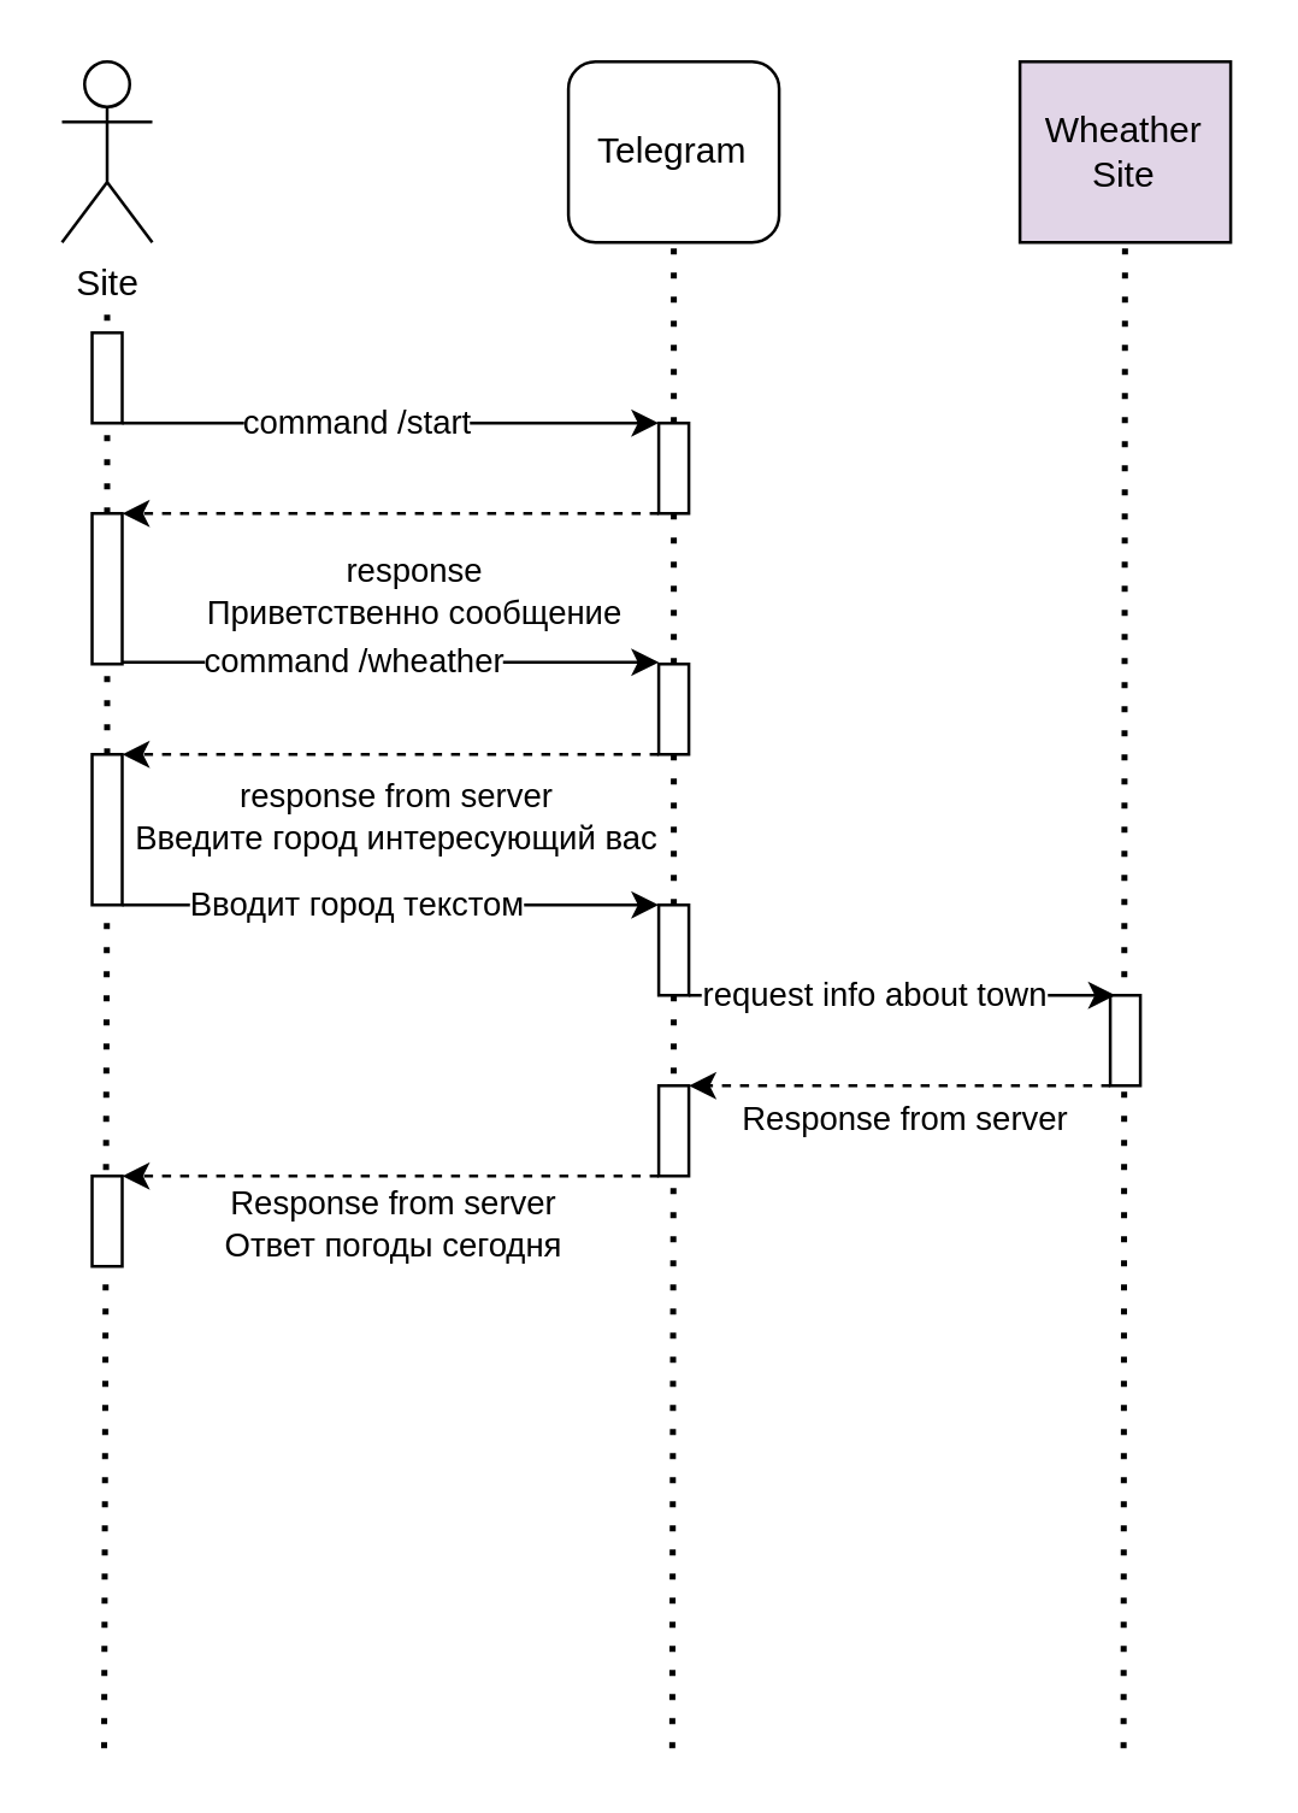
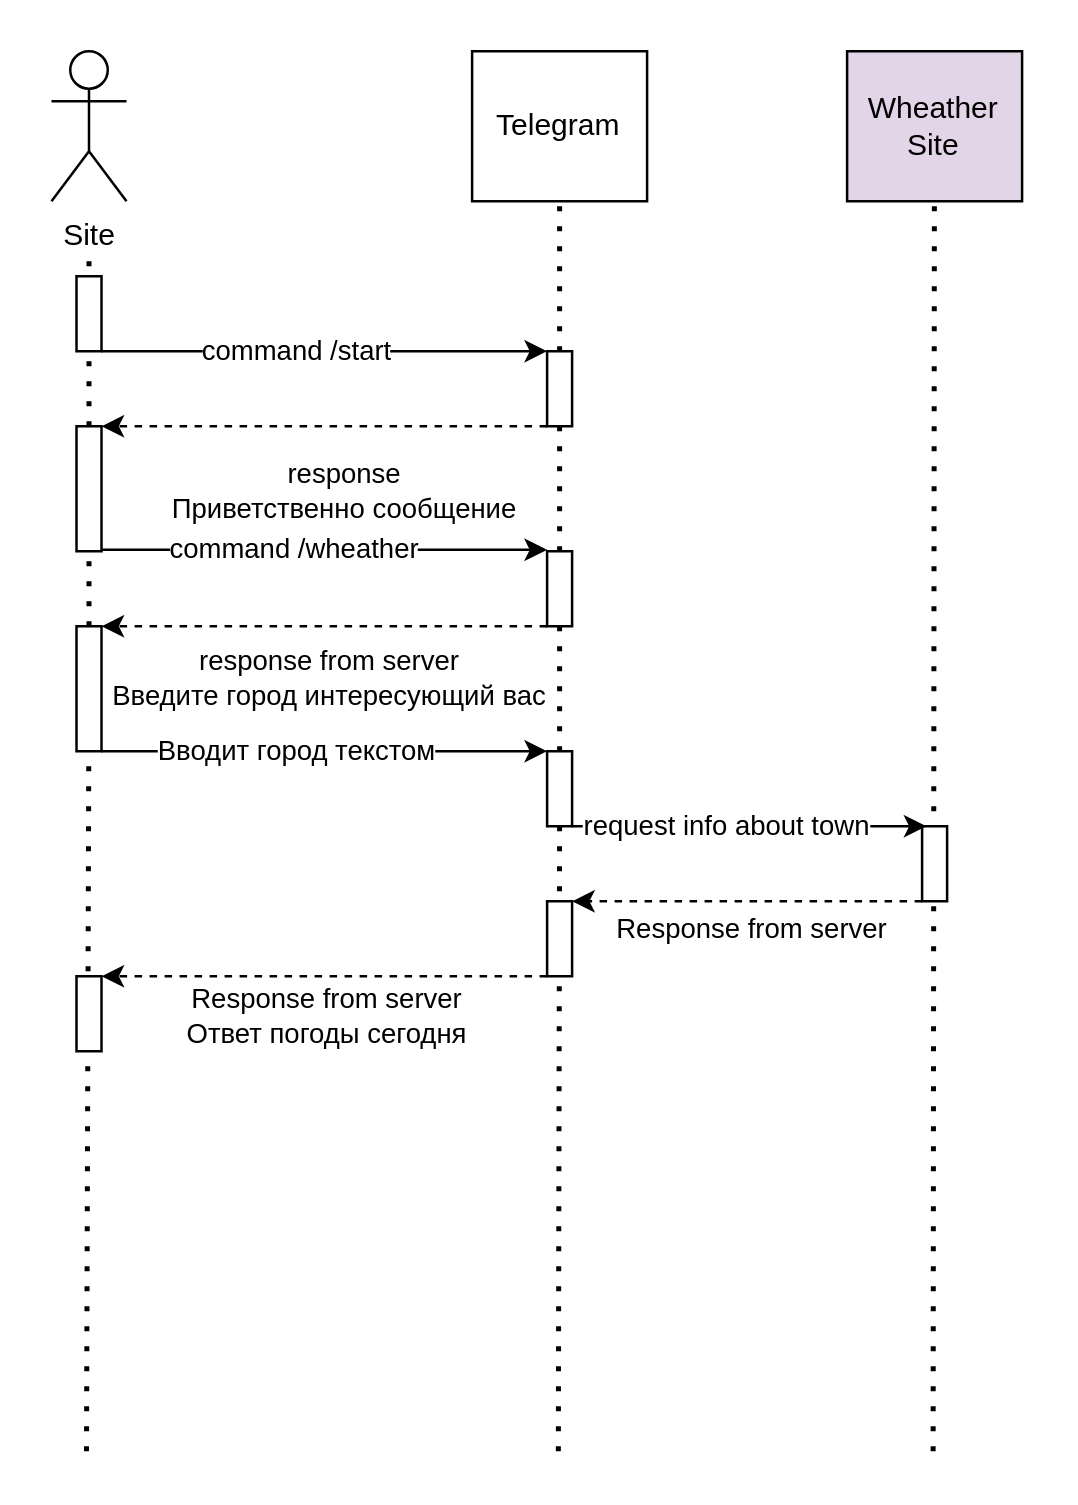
  <mxCell id="0" />
  <mxCell id="1" parent="0" />
  <mxCell id="2" value="Site" style="shape=umlActor;verticalLabelPosition=bottom;verticalAlign=top;html=1;outlineConnect=0;" vertex="1" parent="1"><mxGeometry x="20" y="20" width="30" height="60" as="geometry" /></mxCell>
- <mxCell id="3" value="Telegram" style="whiteSpace=wrap;html=1;rounded=1;" vertex="1" parent="1"><mxGeometry x="188.24" y="20" width="70" height="60" as="geometry" /></mxCell>
+ <mxCell id="3" value="Telegram" style="rounded=0;whiteSpace=wrap;html=1;" vertex="1" parent="1"><mxGeometry x="188.24" y="20" width="70" height="60" as="geometry" /></mxCell>
  <mxCell id="4" value="Wheather Site" style="rounded=0;whiteSpace=wrap;html=1;fillColor=#e1d5e7;" vertex="1" parent="1"><mxGeometry x="338.24" y="20" width="70" height="60" as="geometry" /></mxCell>
  <mxCell id="5" value="" style="endArrow=none;dashed=1;html=1;dashPattern=1 3;strokeWidth=2;rounded=0;startArrow=none;" edge="1" parent="1" source="22"><mxGeometry width="50" height="50" relative="1" as="geometry"><mxPoint x="34" y="580" as="sourcePoint" /><mxPoint x="35" y="100" as="targetPoint" /></mxGeometry></mxCell>
  <mxCell id="6" value="" style="endArrow=none;dashed=1;html=1;dashPattern=1 3;strokeWidth=2;rounded=0;entryX=0.5;entryY=1;entryDx=0;entryDy=0;startArrow=none;" edge="1" parent="1" source="13" target="3"><mxGeometry width="50" height="50" relative="1" as="geometry"><mxPoint x="222.74" y="580" as="sourcePoint" /><mxPoint x="223.74" y="100" as="targetPoint" /></mxGeometry></mxCell>
  <mxCell id="7" value="" style="endArrow=none;dashed=1;html=1;dashPattern=1 3;strokeWidth=2;rounded=0;entryX=0.5;entryY=1;entryDx=0;entryDy=0;" edge="1" parent="1"><mxGeometry width="50" height="50" relative="1" as="geometry"><mxPoint x="372.65" y="580" as="sourcePoint" /><mxPoint x="373.15" y="80" as="targetPoint" /></mxGeometry></mxCell>
  <mxCell id="8" style="edgeStyle=orthogonalEdgeStyle;rounded=0;orthogonalLoop=1;jettySize=auto;html=1;exitX=1;exitY=1;exitDx=0;exitDy=0;entryX=0;entryY=0;entryDx=0;entryDy=0;" edge="1" parent="1" source="10" target="13"><mxGeometry relative="1" as="geometry"><Array as="points"><mxPoint x="150" y="140" /><mxPoint x="150" y="140" /></Array></mxGeometry></mxCell>
  <mxCell id="9" value="command /start" style="edgeLabel;html=1;align=center;verticalAlign=middle;resizable=0;points=[];" vertex="1" connectable="0" parent="8"><mxGeometry x="-0.133" y="1" relative="1" as="geometry"><mxPoint as="offset" /></mxGeometry></mxCell>
  <mxCell id="10" value="" style="rounded=0;whiteSpace=wrap;html=1;" vertex="1" parent="1"><mxGeometry x="30" y="110" width="10" height="30" as="geometry" /></mxCell>
  <mxCell id="11" style="edgeStyle=orthogonalEdgeStyle;rounded=0;orthogonalLoop=1;jettySize=auto;html=1;exitX=0;exitY=1;exitDx=0;exitDy=0;entryX=1;entryY=0;entryDx=0;entryDy=0;dashed=1;" edge="1" parent="1" source="13" target="15"><mxGeometry relative="1" as="geometry"><Array as="points"><mxPoint x="70" y="170" /><mxPoint x="70" y="170" /></Array></mxGeometry></mxCell>
  <mxCell id="12" value="response&lt;br&gt;Приветственно сообщение" style="edgeLabel;html=1;align=center;verticalAlign=middle;resizable=0;points=[];" vertex="1" connectable="0" parent="11"><mxGeometry x="-0.082" y="-1" relative="1" as="geometry"><mxPoint y="26" as="offset" /></mxGeometry></mxCell>
  <mxCell id="13" value="" style="rounded=0;whiteSpace=wrap;html=1;" vertex="1" parent="1"><mxGeometry x="218.24" y="140" width="10" height="30" as="geometry" /></mxCell>
  <mxCell id="14" value="" style="endArrow=none;dashed=1;html=1;dashPattern=1 3;strokeWidth=2;rounded=0;entryX=0.5;entryY=1;entryDx=0;entryDy=0;startArrow=none;" edge="1" parent="1" source="18" target="13"><mxGeometry width="50" height="50" relative="1" as="geometry"><mxPoint x="222.74" y="580" as="sourcePoint" /><mxPoint x="223.24" y="80" as="targetPoint" /></mxGeometry></mxCell>
  <mxCell id="15" value="" style="rounded=0;whiteSpace=wrap;html=1;" vertex="1" parent="1"><mxGeometry x="30" y="170" width="10" height="50" as="geometry" /></mxCell>
  <mxCell id="16" style="edgeStyle=orthogonalEdgeStyle;rounded=0;orthogonalLoop=1;jettySize=auto;html=1;exitX=0;exitY=1;exitDx=0;exitDy=0;entryX=1;entryY=0;entryDx=0;entryDy=0;dashed=1;" edge="1" parent="1" source="18" target="22"><mxGeometry relative="1" as="geometry"><Array as="points"><mxPoint x="80" y="250" /><mxPoint x="80" y="250" /></Array></mxGeometry></mxCell>
  <mxCell id="17" value="response from server&lt;br&gt;Введите город интересующий вас" style="edgeLabel;html=1;align=center;verticalAlign=middle;resizable=0;points=[];" vertex="1" connectable="0" parent="16"><mxGeometry x="0.146" relative="1" as="geometry"><mxPoint x="14" y="20" as="offset" /></mxGeometry></mxCell>
  <mxCell id="18" value="" style="rounded=0;whiteSpace=wrap;html=1;" vertex="1" parent="1"><mxGeometry x="218.24" y="220" width="10" height="30" as="geometry" /></mxCell>
  <mxCell id="19" value="" style="endArrow=none;dashed=1;html=1;dashPattern=1 3;strokeWidth=2;rounded=0;entryX=0.5;entryY=1;entryDx=0;entryDy=0;startArrow=none;" edge="1" parent="1" source="24" target="18"><mxGeometry width="50" height="50" relative="1" as="geometry"><mxPoint x="222.74" y="580" as="sourcePoint" /><mxPoint x="223.24" y="170" as="targetPoint" /></mxGeometry></mxCell>
  <mxCell id="20" style="edgeStyle=orthogonalEdgeStyle;rounded=0;orthogonalLoop=1;jettySize=auto;html=1;exitX=1;exitY=1;exitDx=0;exitDy=0;entryX=0;entryY=0;entryDx=0;entryDy=0;" edge="1" parent="1"><mxGeometry relative="1" as="geometry"><mxPoint x="40" y="219.43" as="sourcePoint" /><mxPoint x="218.24" y="219.43" as="targetPoint" /><Array as="points"><mxPoint x="150" y="219.43" /><mxPoint x="150" y="219.43" /></Array></mxGeometry></mxCell>
  <mxCell id="21" value="command /wheather" style="edgeLabel;html=1;align=center;verticalAlign=middle;resizable=0;points=[];" vertex="1" connectable="0" parent="20"><mxGeometry x="-0.133" y="1" relative="1" as="geometry"><mxPoint as="offset" /></mxGeometry></mxCell>
  <mxCell id="22" value="" style="rounded=0;whiteSpace=wrap;html=1;" vertex="1" parent="1"><mxGeometry x="30" y="250" width="10" height="50" as="geometry" /></mxCell>
  <mxCell id="23" value="" style="endArrow=none;dashed=1;html=1;dashPattern=1 3;strokeWidth=2;rounded=0;" edge="1" parent="1" target="22"><mxGeometry width="50" height="50" relative="1" as="geometry"><mxPoint x="34" y="580" as="sourcePoint" /><mxPoint x="35" y="100" as="targetPoint" /></mxGeometry></mxCell>
  <mxCell id="24" value="" style="rounded=0;whiteSpace=wrap;html=1;" vertex="1" parent="1"><mxGeometry x="218.24" y="300" width="10" height="30" as="geometry" /></mxCell>
  <mxCell id="25" value="" style="endArrow=none;dashed=1;html=1;dashPattern=1 3;strokeWidth=2;rounded=0;entryX=0.5;entryY=1;entryDx=0;entryDy=0;" edge="1" parent="1" target="24"><mxGeometry width="50" height="50" relative="1" as="geometry"><mxPoint x="222.74" y="580" as="sourcePoint" /><mxPoint x="223.24" y="250" as="targetPoint" /></mxGeometry></mxCell>
  <mxCell id="26" style="edgeStyle=orthogonalEdgeStyle;rounded=0;orthogonalLoop=1;jettySize=auto;html=1;entryX=0;entryY=0;entryDx=0;entryDy=0;" edge="1" parent="1"><mxGeometry relative="1" as="geometry"><mxPoint x="40" y="300" as="sourcePoint" /><mxPoint x="218.24" y="300" as="targetPoint" /><Array as="points"><mxPoint x="150" y="300" /><mxPoint x="150" y="300" /></Array></mxGeometry></mxCell>
  <mxCell id="27" value="Вводит город текстом" style="edgeLabel;html=1;align=center;verticalAlign=middle;resizable=0;points=[];" vertex="1" connectable="0" parent="26"><mxGeometry x="-0.133" y="1" relative="1" as="geometry"><mxPoint as="offset" /></mxGeometry></mxCell>
  <mxCell id="28" style="edgeStyle=orthogonalEdgeStyle;rounded=0;orthogonalLoop=1;jettySize=auto;html=1;exitX=0;exitY=1;exitDx=0;exitDy=0;entryX=1;entryY=0;entryDx=0;entryDy=0;dashed=1;" edge="1" parent="1" source="30" target="34"><mxGeometry relative="1" as="geometry"><Array as="points"><mxPoint x="260" y="360" /><mxPoint x="260" y="360" /></Array></mxGeometry></mxCell>
  <mxCell id="29" value="Response from server" style="edgeLabel;html=1;align=center;verticalAlign=middle;resizable=0;points=[];" vertex="1" connectable="0" parent="28"><mxGeometry x="0.34" y="-1" relative="1" as="geometry"><mxPoint x="25" y="11" as="offset" /></mxGeometry></mxCell>
  <mxCell id="30" value="" style="rounded=0;whiteSpace=wrap;html=1;" vertex="1" parent="1"><mxGeometry x="368.24" y="330" width="10" height="30" as="geometry" /></mxCell>
  <mxCell id="31" style="edgeStyle=orthogonalEdgeStyle;rounded=0;orthogonalLoop=1;jettySize=auto;html=1;" edge="1" parent="1"><mxGeometry relative="1" as="geometry"><mxPoint x="228.24" y="330" as="sourcePoint" /><mxPoint x="370" y="330" as="targetPoint" /><Array as="points"><mxPoint x="338.24" y="330" /><mxPoint x="338.24" y="330" /></Array></mxGeometry></mxCell>
  <mxCell id="32" value="request info about town" style="edgeLabel;html=1;align=center;verticalAlign=middle;resizable=0;points=[];" vertex="1" connectable="0" parent="31"><mxGeometry x="-0.133" y="1" relative="1" as="geometry"><mxPoint as="offset" /></mxGeometry></mxCell>
  <mxCell id="33" style="edgeStyle=orthogonalEdgeStyle;rounded=0;orthogonalLoop=1;jettySize=auto;html=1;exitX=0;exitY=1;exitDx=0;exitDy=0;entryX=1;entryY=0;entryDx=0;entryDy=0;dashed=1;" edge="1" parent="1" source="34" target="35"><mxGeometry relative="1" as="geometry"><Array as="points"><mxPoint x="170" y="390" /><mxPoint x="170" y="390" /></Array></mxGeometry></mxCell>
  <mxCell id="34" value="" style="rounded=0;whiteSpace=wrap;html=1;" vertex="1" parent="1"><mxGeometry x="218.24" y="360" width="10" height="30" as="geometry" /></mxCell>
  <mxCell id="35" value="" style="rounded=0;whiteSpace=wrap;html=1;" vertex="1" parent="1"><mxGeometry x="30" y="390" width="10" height="30" as="geometry" /></mxCell>
  <mxCell id="36" value="Response from server&lt;br&gt;Ответ погоды сегодня" style="edgeLabel;html=1;align=center;verticalAlign=middle;resizable=0;points=[];" vertex="1" connectable="0" parent="1"><mxGeometry x="129.996" y="405" as="geometry" /></mxCell>
